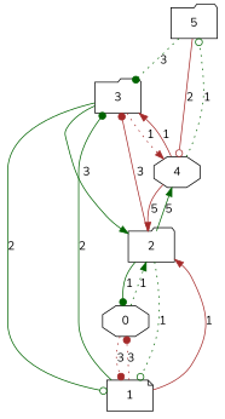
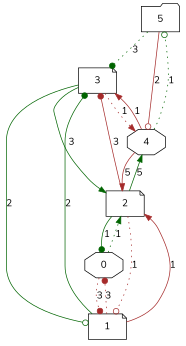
  digraph {
    fontname=Nunito
    node [fontname=Nunito shape=folder]
    edge [arrowhead=normal color=darkgreen fontname=Nunito style=solid]
    5
-   3
+   3 [shape=note]
    4 [shape=octagon]
    1 [shape=note]
-   2
+   2 [shape=note]
    0 [shape=octagon]
    5 -> 3 [arrowhead=dot label=3 style=dotted]
    5 -> 4 [arrowhead=odot color=brown label=2]
    3 -> 4 [color=brown label=1 style=dotted]
    3 -> 1 [arrowhead=odot label=2]
    3 -> 2 [label=3]
    4 -> 5 [arrowhead=odot label=1 style=dotted]
    4 -> 3 [color=brown label=1]
    4 -> 2 [color=brown label=5]
    1 -> 3 [arrowhead=dot label=2]
    1 -> 2 [color=brown label=1]
    1 -> 0 [arrowhead=dot color=brown label=3 style=dotted]
    2 -> 3 [arrowhead=dot color=brown label=3]
    2 -> 4 [label=5]
-   2 -> 1 [arrowhead=odot label=1 style=dotted]
+   2 -> 1 [arrowhead=odot color=brown label=1 style=dotted]
    2 -> 0 [arrowhead=dot label=1]
    0 -> 1 [arrowhead=dot color=brown label=3 style=dotted]
    0 -> 2 [label=1 style=dotted]
  }
